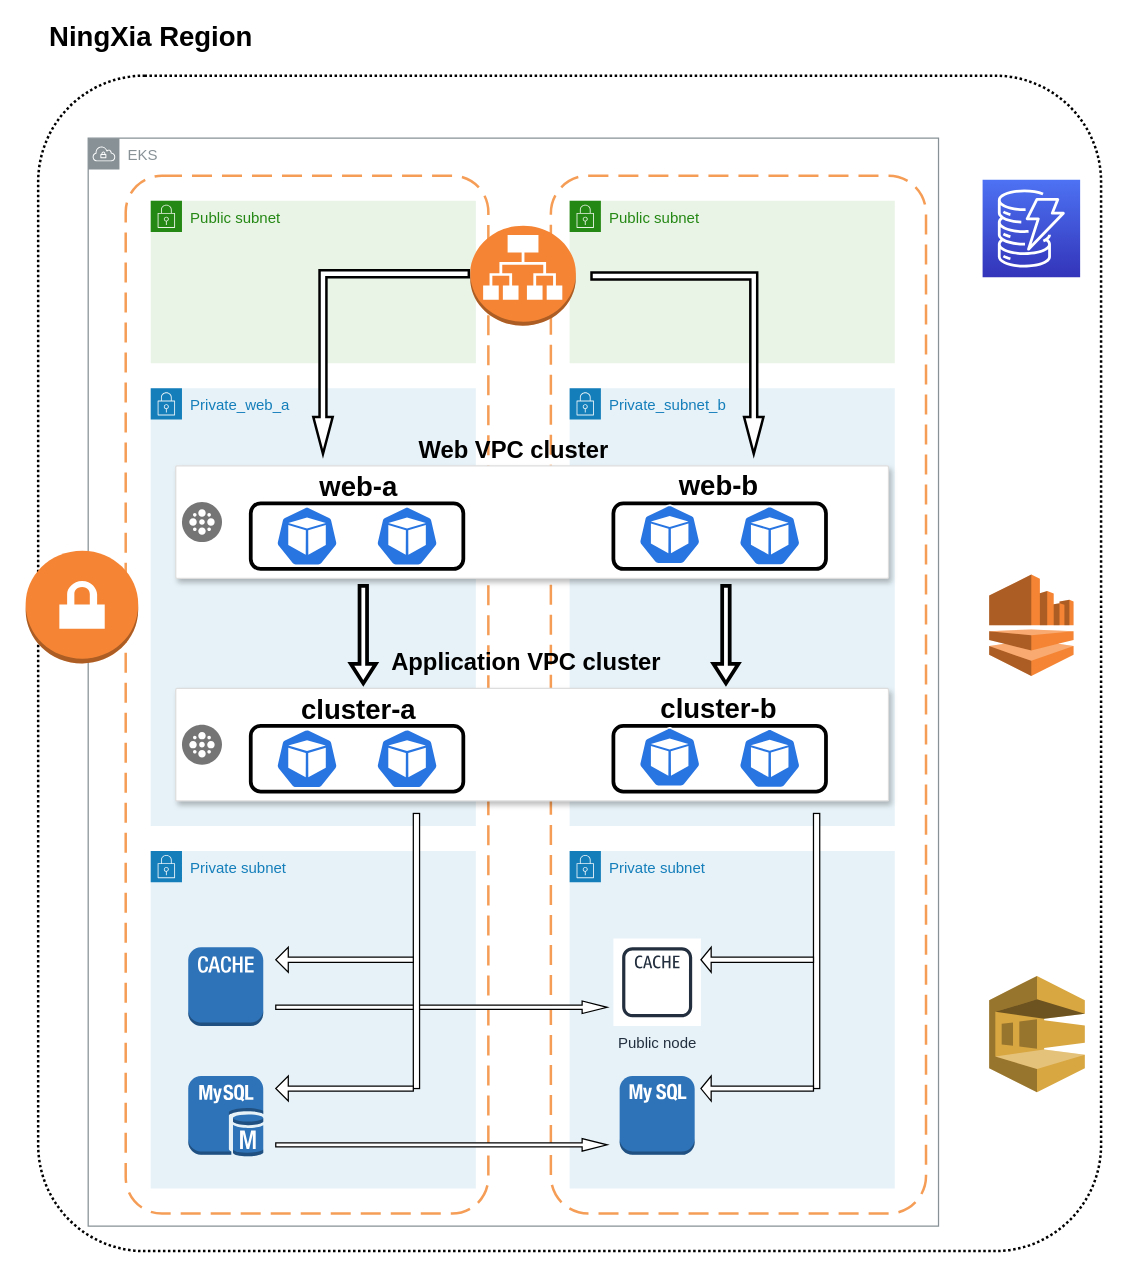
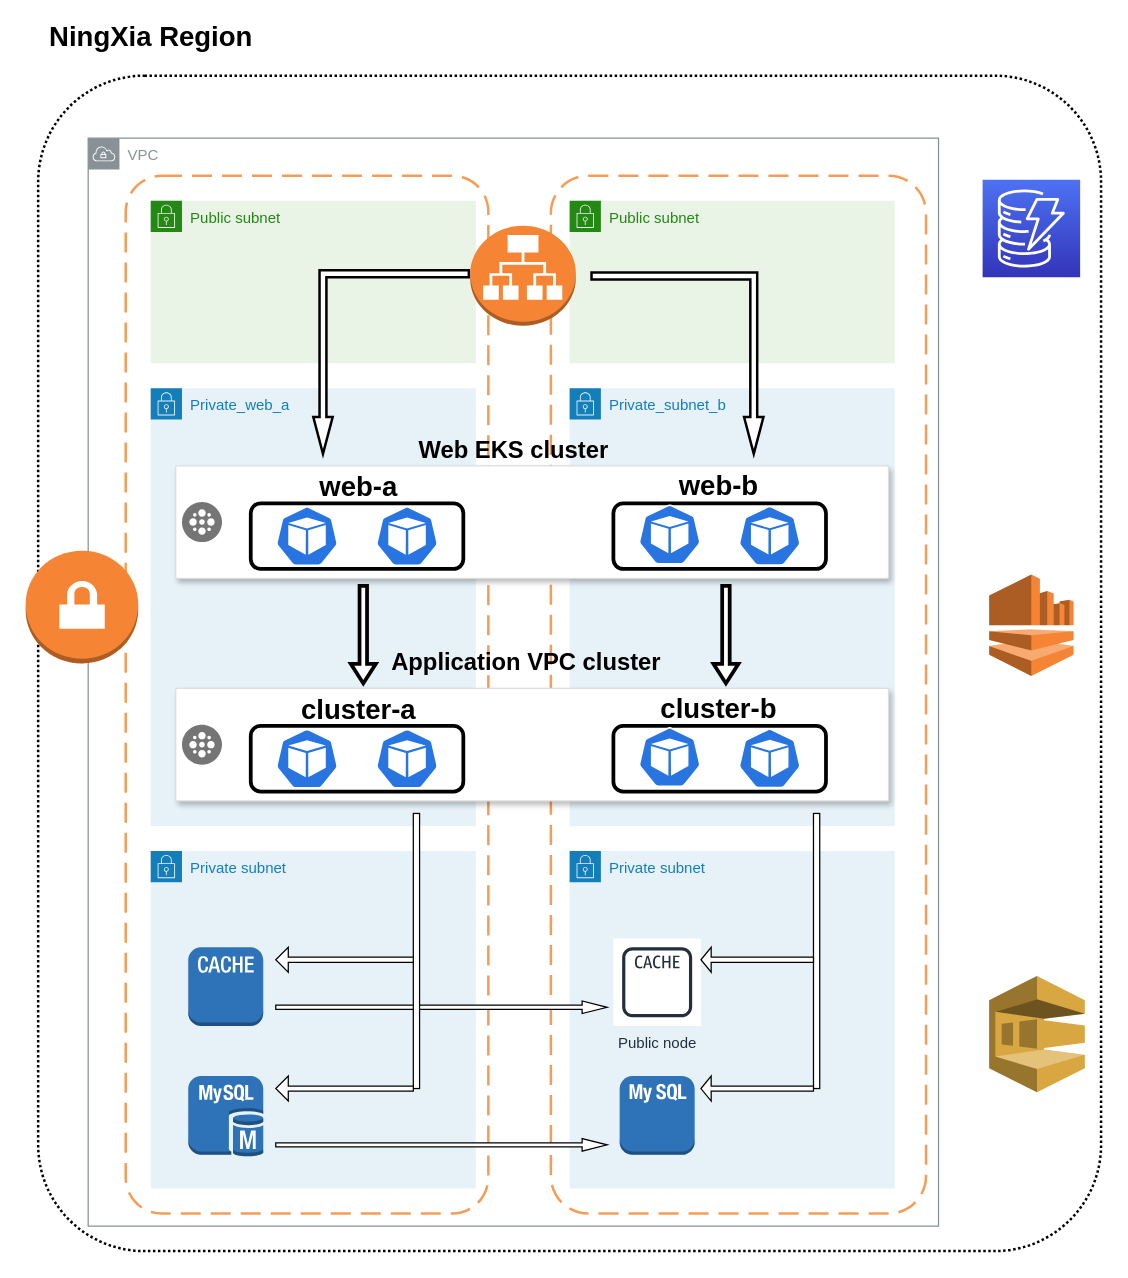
  <mxCell id="0" />
  <mxCell id="1" parent="0" />
  <mxCell id="2" value="" style="rounded=1;arcSize=10;dashed=1;fillColor=none;gradientColor=none;dashPattern=1 1;strokeWidth=2;" vertex="1" parent="1"><mxGeometry x="30" y="60" width="850" height="940" as="geometry" /></mxCell>
  <mxCell id="3" value="&lt;b&gt;&lt;font style=&quot;font-size: 22px&quot;&gt;NingXia Region&lt;/font&gt;&lt;/b&gt;" style="text;html=1;align=center;verticalAlign=middle;resizable=0;points=[];autosize=1;" vertex="1" parent="1"><mxGeometry x="30" y="20" width="180" height="20" as="geometry" /></mxCell>
- <mxCell id="4" value="EKS" style="outlineConnect=0;gradientColor=none;html=1;whiteSpace=wrap;fontSize=12;fontStyle=0;shape=mxgraph.aws4.group;grIcon=mxgraph.aws4.group_vpc;strokeColor=#879196;fillColor=none;verticalAlign=top;align=left;spacingLeft=30;fontColor=#879196;dashed=0;" vertex="1" parent="1"><mxGeometry x="70" y="110" width="680" height="870" as="geometry" /></mxCell>
+ <mxCell id="4" value="VPC" style="outlineConnect=0;gradientColor=none;html=1;whiteSpace=wrap;fontSize=12;fontStyle=0;shape=mxgraph.aws4.group;grIcon=mxgraph.aws4.group_vpc;strokeColor=#879196;fillColor=none;verticalAlign=top;align=left;spacingLeft=30;fontColor=#879196;dashed=0;" vertex="1" parent="1"><mxGeometry x="70" y="110" width="680" height="870" as="geometry" /></mxCell>
  <mxCell id="5" value="" style="rounded=1;arcSize=10;dashed=1;strokeColor=#F59D56;fillColor=none;gradientColor=none;dashPattern=8 4;strokeWidth=2;" vertex="1" parent="1"><mxGeometry x="100" y="140" width="290" height="830" as="geometry" /></mxCell>
  <mxCell id="6" value="" style="rounded=1;arcSize=10;dashed=1;strokeColor=#F59D56;fillColor=none;gradientColor=none;dashPattern=8 4;strokeWidth=2;" vertex="1" parent="1"><mxGeometry x="440" y="140" width="300" height="830" as="geometry" /></mxCell>
  <mxCell id="7" value="Public subnet" style="points=[[0,0],[0.25,0],[0.5,0],[0.75,0],[1,0],[1,0.25],[1,0.5],[1,0.75],[1,1],[0.75,1],[0.5,1],[0.25,1],[0,1],[0,0.75],[0,0.5],[0,0.25]];outlineConnect=0;gradientColor=none;html=1;whiteSpace=wrap;fontSize=12;fontStyle=0;shape=mxgraph.aws4.group;grIcon=mxgraph.aws4.group_security_group;grStroke=0;strokeColor=#248814;fillColor=#E9F3E6;verticalAlign=top;align=left;spacingLeft=30;fontColor=#248814;dashed=0;" vertex="1" parent="1"><mxGeometry x="120" y="160" width="260" height="130" as="geometry" /></mxCell>
  <mxCell id="8" value="Public subnet" style="points=[[0,0],[0.25,0],[0.5,0],[0.75,0],[1,0],[1,0.25],[1,0.5],[1,0.75],[1,1],[0.75,1],[0.5,1],[0.25,1],[0,1],[0,0.75],[0,0.5],[0,0.25]];outlineConnect=0;gradientColor=none;html=1;whiteSpace=wrap;fontSize=12;fontStyle=0;shape=mxgraph.aws4.group;grIcon=mxgraph.aws4.group_security_group;grStroke=0;strokeColor=#248814;fillColor=#E9F3E6;verticalAlign=top;align=left;spacingLeft=30;fontColor=#248814;dashed=0;" vertex="1" parent="1"><mxGeometry x="455" y="160" width="260" height="130" as="geometry" /></mxCell>
  <mxCell id="9" value="Private_web_a&amp;nbsp;" style="points=[[0,0],[0.25,0],[0.5,0],[0.75,0],[1,0],[1,0.25],[1,0.5],[1,0.75],[1,1],[0.75,1],[0.5,1],[0.25,1],[0,1],[0,0.75],[0,0.5],[0,0.25]];outlineConnect=0;gradientColor=none;html=1;whiteSpace=wrap;fontSize=12;fontStyle=0;shape=mxgraph.aws4.group;grIcon=mxgraph.aws4.group_security_group;grStroke=0;strokeColor=#147EBA;fillColor=#E6F2F8;verticalAlign=top;align=left;spacingLeft=30;fontColor=#147EBA;strokeWidth=7;" vertex="1" parent="1"><mxGeometry x="120" y="310" width="260" height="350" as="geometry" /></mxCell>
  <mxCell id="10" value="Private subnet" style="points=[[0,0],[0.25,0],[0.5,0],[0.75,0],[1,0],[1,0.25],[1,0.5],[1,0.75],[1,1],[0.75,1],[0.5,1],[0.25,1],[0,1],[0,0.75],[0,0.5],[0,0.25]];outlineConnect=0;gradientColor=none;html=1;whiteSpace=wrap;fontSize=12;fontStyle=0;shape=mxgraph.aws4.group;grIcon=mxgraph.aws4.group_security_group;grStroke=0;strokeColor=#147EBA;fillColor=#E6F2F8;verticalAlign=top;align=left;spacingLeft=30;fontColor=#147EBA;dashed=0;" vertex="1" parent="1"><mxGeometry x="455" y="680" width="260" height="270" as="geometry" /></mxCell>
  <mxCell id="11" value="Private subnet" style="points=[[0,0],[0.25,0],[0.5,0],[0.75,0],[1,0],[1,0.25],[1,0.5],[1,0.75],[1,1],[0.75,1],[0.5,1],[0.25,1],[0,1],[0,0.75],[0,0.5],[0,0.25]];outlineConnect=0;gradientColor=none;html=1;whiteSpace=wrap;fontSize=12;fontStyle=0;shape=mxgraph.aws4.group;grIcon=mxgraph.aws4.group_security_group;grStroke=0;strokeColor=#147EBA;fillColor=#E6F2F8;verticalAlign=top;align=left;spacingLeft=30;fontColor=#147EBA;dashed=0;" vertex="1" parent="1"><mxGeometry x="120" y="680" width="260" height="270" as="geometry" /></mxCell>
  <mxCell id="12" value="Private_subnet_b" style="points=[[0,0],[0.25,0],[0.5,0],[0.75,0],[1,0],[1,0.25],[1,0.5],[1,0.75],[1,1],[0.75,1],[0.5,1],[0.25,1],[0,1],[0,0.75],[0,0.5],[0,0.25]];outlineConnect=0;gradientColor=none;html=1;whiteSpace=wrap;fontSize=12;fontStyle=0;shape=mxgraph.aws4.group;grIcon=mxgraph.aws4.group_security_group;grStroke=0;strokeColor=#147EBA;fillColor=#E6F2F8;verticalAlign=top;align=left;spacingLeft=30;fontColor=#147EBA;dashed=0;" vertex="1" parent="1"><mxGeometry x="455" y="310" width="260" height="350" as="geometry" /></mxCell>
  <mxCell id="13" value="" style="strokeColor=#dddddd;shadow=1;strokeWidth=1;rounded=1;absoluteArcSize=1;arcSize=2;" vertex="1" parent="1"><mxGeometry x="140" y="550" width="570" height="90" as="geometry" /></mxCell>
  <mxCell id="14" value="" style="dashed=0;connectable=0;html=1;fillColor=#757575;strokeColor=none;shape=mxgraph.gcp2.cluster;part=1;labelPosition=right;verticalLabelPosition=middle;align=left;verticalAlign=middle;spacingLeft=5;fontSize=12;" vertex="1" parent="13"><mxGeometry y="0.5" width="32" height="32" relative="1" as="geometry"><mxPoint x="5" y="-16" as="offset" /></mxGeometry></mxCell>
  <mxCell id="15" value="" style="rounded=1;whiteSpace=wrap;html=1;strokeWidth=3;" vertex="1" parent="13"><mxGeometry x="60" y="30" width="170" height="52.5" as="geometry" /></mxCell>
  <mxCell id="16" value="" style="rounded=1;whiteSpace=wrap;html=1;strokeWidth=3;" vertex="1" parent="13"><mxGeometry x="350" y="30" width="170" height="52.5" as="geometry" /></mxCell>
  <mxCell id="17" value="" style="html=1;dashed=0;whitespace=wrap;fillColor=#2875E2;strokeColor=#ffffff;points=[[0.005,0.63,0],[0.1,0.2,0],[0.9,0.2,0],[0.5,0,0],[0.995,0.63,0],[0.72,0.99,0],[0.5,1,0],[0.28,0.99,0]];shape=mxgraph.kubernetes.icon;prIcon=pod" vertex="1" parent="13"><mxGeometry x="80" y="20.25" width="50" height="72" as="geometry" /></mxCell>
  <mxCell id="18" value="" style="html=1;dashed=0;whitespace=wrap;fillColor=#2875E2;strokeColor=#ffffff;points=[[0.005,0.63,0],[0.1,0.2,0],[0.9,0.2,0],[0.5,0,0],[0.995,0.63,0],[0.72,0.99,0],[0.5,1,0],[0.28,0.99,0]];shape=mxgraph.kubernetes.icon;prIcon=pod" vertex="1" parent="13"><mxGeometry x="160" y="20.25" width="50" height="72" as="geometry" /></mxCell>
  <mxCell id="19" value="" style="html=1;dashed=0;whitespace=wrap;fillColor=#2875E2;strokeColor=#ffffff;points=[[0.005,0.63,0],[0.1,0.2,0],[0.9,0.2,0],[0.5,0,0],[0.995,0.63,0],[0.72,0.99,0],[0.5,1,0],[0.28,0.99,0]];shape=mxgraph.kubernetes.icon;prIcon=pod" vertex="1" parent="13"><mxGeometry x="370" y="19" width="50" height="72" as="geometry" /></mxCell>
  <mxCell id="20" value="" style="html=1;dashed=0;whitespace=wrap;fillColor=#2875E2;strokeColor=#ffffff;points=[[0.005,0.63,0],[0.1,0.2,0],[0.9,0.2,0],[0.5,0,0],[0.995,0.63,0],[0.72,0.99,0],[0.5,1,0],[0.28,0.99,0]];shape=mxgraph.kubernetes.icon;prIcon=pod" vertex="1" parent="13"><mxGeometry x="450" y="20" width="50" height="72" as="geometry" /></mxCell>
  <mxCell id="21" value="&lt;b&gt;&lt;font style=&quot;font-size: 22px&quot;&gt;cluster-a&lt;/font&gt;&lt;/b&gt;" style="text;html=1;align=center;verticalAlign=middle;resizable=0;points=[];autosize=1;" vertex="1" parent="13"><mxGeometry x="71" y="8" width="150" height="20" as="geometry" /></mxCell>
  <mxCell id="22" value="&lt;b&gt;&lt;font style=&quot;font-size: 22px&quot;&gt;cluster-b&lt;/font&gt;&lt;/b&gt;" style="text;html=1;align=center;verticalAlign=middle;resizable=0;points=[];autosize=1;" vertex="1" parent="13"><mxGeometry x="359" y="7" width="150" height="20" as="geometry" /></mxCell>
- <mxCell id="23" value="&lt;font style=&quot;font-size: 19px&quot;&gt;&lt;b&gt;Web VPC cluster&lt;/b&gt;&lt;/font&gt;" style="text;html=1;align=center;verticalAlign=middle;resizable=0;points=[];autosize=1;" vertex="1" parent="1"><mxGeometry x="325" y="350" width="170" height="20" as="geometry" /></mxCell>
+ <mxCell id="23" value="&lt;font style=&quot;font-size: 19px&quot;&gt;&lt;b&gt;Web EKS cluster&lt;/b&gt;&lt;/font&gt;" style="text;html=1;align=center;verticalAlign=middle;resizable=0;points=[];autosize=1;" vertex="1" parent="1"><mxGeometry x="325" y="350" width="170" height="20" as="geometry" /></mxCell>
  <mxCell id="24" value="" style="strokeColor=#dddddd;shadow=1;strokeWidth=1;rounded=1;absoluteArcSize=1;arcSize=2;" vertex="1" parent="1"><mxGeometry x="140" y="372" width="570" height="90" as="geometry" /></mxCell>
  <mxCell id="25" value="" style="dashed=0;connectable=0;html=1;fillColor=#757575;strokeColor=none;shape=mxgraph.gcp2.cluster;part=1;labelPosition=right;verticalLabelPosition=middle;align=left;verticalAlign=middle;spacingLeft=5;fontSize=12;" vertex="1" parent="24"><mxGeometry y="0.5" width="32" height="32" relative="1" as="geometry"><mxPoint x="5" y="-16" as="offset" /></mxGeometry></mxCell>
  <mxCell id="26" value="" style="rounded=1;whiteSpace=wrap;html=1;strokeWidth=3;" vertex="1" parent="24"><mxGeometry x="60" y="30" width="170" height="52.5" as="geometry" /></mxCell>
  <mxCell id="27" value="" style="rounded=1;whiteSpace=wrap;html=1;strokeWidth=3;" vertex="1" parent="24"><mxGeometry x="350" y="30" width="170" height="52.5" as="geometry" /></mxCell>
  <mxCell id="28" value="" style="html=1;dashed=0;whitespace=wrap;fillColor=#2875E2;strokeColor=#ffffff;points=[[0.005,0.63,0],[0.1,0.2,0],[0.9,0.2,0],[0.5,0,0],[0.995,0.63,0],[0.72,0.99,0],[0.5,1,0],[0.28,0.99,0]];shape=mxgraph.kubernetes.icon;prIcon=pod" vertex="1" parent="24"><mxGeometry x="80" y="20.25" width="50" height="72" as="geometry" /></mxCell>
  <mxCell id="29" value="" style="html=1;dashed=0;whitespace=wrap;fillColor=#2875E2;strokeColor=#ffffff;points=[[0.005,0.63,0],[0.1,0.2,0],[0.9,0.2,0],[0.5,0,0],[0.995,0.63,0],[0.72,0.99,0],[0.5,1,0],[0.28,0.99,0]];shape=mxgraph.kubernetes.icon;prIcon=pod" vertex="1" parent="24"><mxGeometry x="160" y="20.25" width="50" height="72" as="geometry" /></mxCell>
  <mxCell id="30" value="" style="html=1;dashed=0;whitespace=wrap;fillColor=#2875E2;strokeColor=#ffffff;points=[[0.005,0.63,0],[0.1,0.2,0],[0.9,0.2,0],[0.5,0,0],[0.995,0.63,0],[0.72,0.99,0],[0.5,1,0],[0.28,0.99,0]];shape=mxgraph.kubernetes.icon;prIcon=pod" vertex="1" parent="24"><mxGeometry x="370" y="19" width="50" height="72" as="geometry" /></mxCell>
  <mxCell id="31" value="" style="html=1;dashed=0;whitespace=wrap;fillColor=#2875E2;strokeColor=#ffffff;points=[[0.005,0.63,0],[0.1,0.2,0],[0.9,0.2,0],[0.5,0,0],[0.995,0.63,0],[0.72,0.99,0],[0.5,1,0],[0.28,0.99,0]];shape=mxgraph.kubernetes.icon;prIcon=pod" vertex="1" parent="24"><mxGeometry x="450" y="20" width="50" height="72" as="geometry" /></mxCell>
  <mxCell id="32" value="&lt;b&gt;&lt;font style=&quot;font-size: 22px&quot;&gt;web-a&lt;/font&gt;&lt;/b&gt;" style="text;html=1;align=center;verticalAlign=middle;resizable=0;points=[];autosize=1;" vertex="1" parent="24"><mxGeometry x="106" y="8" width="80" height="20" as="geometry" /></mxCell>
  <mxCell id="33" value="&lt;b&gt;&lt;font style=&quot;font-size: 22px&quot;&gt;web-b&lt;/font&gt;&lt;/b&gt;" style="text;html=1;align=center;verticalAlign=middle;resizable=0;points=[];autosize=1;" vertex="1" parent="24"><mxGeometry x="394" y="7" width="80" height="20" as="geometry" /></mxCell>
  <mxCell id="34" value="&lt;font style=&quot;font-size: 19px&quot;&gt;&lt;b&gt;Application VPC cluster&lt;/b&gt;&lt;/font&gt;" style="text;html=1;align=center;verticalAlign=middle;resizable=0;points=[];autosize=1;" vertex="1" parent="1"><mxGeometry x="305" y="520" width="230" height="20" as="geometry" /></mxCell>
  <mxCell id="35" value="" style="shape=singleArrow;direction=south;whiteSpace=wrap;html=1;strokeWidth=3;" vertex="1" parent="1"><mxGeometry x="570" y="468" width="20" height="78" as="geometry" /></mxCell>
  <mxCell id="36" value="" style="outlineConnect=0;dashed=0;verticalLabelPosition=bottom;verticalAlign=top;align=center;html=1;shape=mxgraph.aws3.application_load_balancer;fillColor=#F58534;gradientColor=none;strokeWidth=3;" vertex="1" parent="1"><mxGeometry x="375.5" y="180" width="84.5" height="80" as="geometry" /></mxCell>
  <mxCell id="37" value="" style="shape=singleArrow;direction=south;whiteSpace=wrap;html=1;strokeWidth=3;" vertex="1" parent="1"><mxGeometry x="280" y="468" width="20" height="78" as="geometry" /></mxCell>
  <mxCell id="38" value="" style="html=1;shadow=0;dashed=0;align=center;verticalAlign=middle;shape=mxgraph.arrows2.bendArrow;dy=2.75;dx=29.5;notch=0;arrowHead=15.5;rounded=0;strokeWidth=2;rotation=90;" vertex="1" parent="1"><mxGeometry x="468.75" y="221.25" width="145" height="137.5" as="geometry" /></mxCell>
  <mxCell id="39" value="" style="html=1;shadow=0;dashed=0;align=center;verticalAlign=middle;shape=mxgraph.arrows2.bendArrow;dy=2.75;dx=29.5;notch=0;arrowHead=15.5;rounded=0;strokeWidth=2;rotation=90;flipV=1;" vertex="1" parent="1"><mxGeometry x="238.76" y="226.88" width="146.88" height="124.38" as="geometry" /></mxCell>
  <mxCell id="40" value="" style="outlineConnect=0;dashed=0;verticalLabelPosition=bottom;verticalAlign=top;align=center;html=1;shape=mxgraph.aws3.mysql_db_instance;fillColor=#2E73B8;gradientColor=none;strokeWidth=7;" vertex="1" parent="1"><mxGeometry x="150" y="860" width="60" height="64.5" as="geometry" /></mxCell>
  <mxCell id="41" value="" style="outlineConnect=0;dashed=0;verticalLabelPosition=bottom;verticalAlign=top;align=center;html=1;shape=mxgraph.aws3.mysql_db_instance_2;fillColor=#2E73B8;gradientColor=none;strokeWidth=7;" vertex="1" parent="1"><mxGeometry x="495" y="860" width="60" height="63" as="geometry" /></mxCell>
  <mxCell id="42" value="" style="outlineConnect=0;dashed=0;verticalLabelPosition=bottom;verticalAlign=top;align=center;html=1;shape=mxgraph.aws3.cache_node;fillColor=#2E73B8;gradientColor=none;strokeWidth=7;" vertex="1" parent="1"><mxGeometry x="150" y="757" width="60" height="63" as="geometry" /></mxCell>
  <mxCell id="43" value="Public node" style="outlineConnect=0;fontColor=#232F3E;gradientColor=none;strokeColor=#232F3E;fillColor=#ffffff;dashed=0;verticalLabelPosition=bottom;verticalAlign=top;align=center;html=1;fontSize=12;fontStyle=0;aspect=fixed;shape=mxgraph.aws4.resourceIcon;resIcon=mxgraph.aws4.cache_node;" vertex="1" parent="1"><mxGeometry x="490" y="750" width="70" height="70" as="geometry" /></mxCell>
  <mxCell id="44" value="" style="html=1;shadow=0;dashed=0;align=center;verticalAlign=middle;shape=mxgraph.arrows2.arrow;dy=0.67;dx=20;notch=0;strokeWidth=1;perimeterSpacing=6;fontSize=1;" vertex="1" parent="1"><mxGeometry x="220" y="800" width="265" height="10" as="geometry" /></mxCell>
  <mxCell id="45" value="" style="html=1;shadow=0;dashed=0;align=center;verticalAlign=middle;shape=mxgraph.arrows2.arrow;dy=0.67;dx=20;notch=0;strokeWidth=1;perimeterSpacing=6;fontSize=1;" vertex="1" parent="1"><mxGeometry x="220" y="910" width="265" height="10" as="geometry" /></mxCell>
  <mxCell id="46" value="" style="rounded=0;whiteSpace=wrap;html=1;shadow=0;dashed=0;strokeWidth=1;fontSize=1;" vertex="1" parent="1"><mxGeometry x="330" y="650" width="5" height="220" as="geometry" /></mxCell>
  <mxCell id="47" value="" style="shape=singleArrow;direction=west;whiteSpace=wrap;html=1;shadow=0;dashed=0;strokeWidth=1;fontSize=1;arrowWidth=0.2;arrowSize=0.091;" vertex="1" parent="1"><mxGeometry x="220" y="757" width="110" height="20" as="geometry" /></mxCell>
  <mxCell id="48" value="" style="shape=singleArrow;direction=west;whiteSpace=wrap;html=1;shadow=0;dashed=0;strokeWidth=1;fontSize=1;arrowWidth=0.2;arrowSize=0.091;" vertex="1" parent="1"><mxGeometry x="220" y="860" width="110" height="20" as="geometry" /></mxCell>
  <mxCell id="49" value="" style="rounded=0;whiteSpace=wrap;html=1;shadow=0;dashed=0;strokeWidth=1;fontSize=1;" vertex="1" parent="1"><mxGeometry x="650" y="650" width="5" height="220" as="geometry" /></mxCell>
  <mxCell id="50" value="" style="shape=singleArrow;direction=west;whiteSpace=wrap;html=1;shadow=0;dashed=0;strokeWidth=1;fontSize=1;arrowWidth=0.2;arrowSize=0.091;" vertex="1" parent="1"><mxGeometry x="560" y="757" width="90" height="20" as="geometry" /></mxCell>
  <mxCell id="51" value="" style="shape=singleArrow;direction=west;whiteSpace=wrap;html=1;shadow=0;dashed=0;strokeWidth=1;fontSize=1;arrowWidth=0.2;arrowSize=0.091;" vertex="1" parent="1"><mxGeometry x="560" y="860" width="90" height="20" as="geometry" /></mxCell>
  <mxCell id="52" value="" style="outlineConnect=0;dashed=0;verticalLabelPosition=bottom;verticalAlign=top;align=center;html=1;shape=mxgraph.aws3.vpn_gateway;fillColor=#F58534;gradientColor=none;shadow=0;strokeWidth=1;fontSize=1;" vertex="1" parent="1"><mxGeometry x="20" y="440" width="90" height="90" as="geometry" /></mxCell>
  <mxCell id="53" value="" style="outlineConnect=0;fontColor=#232F3E;gradientColor=#4D72F3;gradientDirection=north;fillColor=#3334B9;strokeColor=#ffffff;dashed=0;verticalLabelPosition=bottom;verticalAlign=top;align=center;html=1;fontSize=12;fontStyle=0;aspect=fixed;shape=mxgraph.aws4.resourceIcon;resIcon=mxgraph.aws4.dynamodb;shadow=0;" vertex="1" parent="1"><mxGeometry x="785.25" y="143.25" width="78" height="78" as="geometry" /></mxCell>
  <mxCell id="54" value="" style="outlineConnect=0;dashed=0;verticalLabelPosition=bottom;verticalAlign=top;align=center;html=1;shape=mxgraph.aws3.kinesis;fillColor=#F58534;gradientColor=none;shadow=0;strokeWidth=1;fontSize=1;" vertex="1" parent="1"><mxGeometry x="790.5" y="459" width="67.5" height="81" as="geometry" /></mxCell>
  <mxCell id="55" value="" style="outlineConnect=0;dashed=0;verticalLabelPosition=bottom;verticalAlign=top;align=center;html=1;shape=mxgraph.aws3.sqs;fillColor=#D9A741;gradientColor=none;shadow=0;strokeWidth=1;fontSize=1;" vertex="1" parent="1"><mxGeometry x="790.5" y="780" width="76.5" height="93" as="geometry" /></mxCell>
